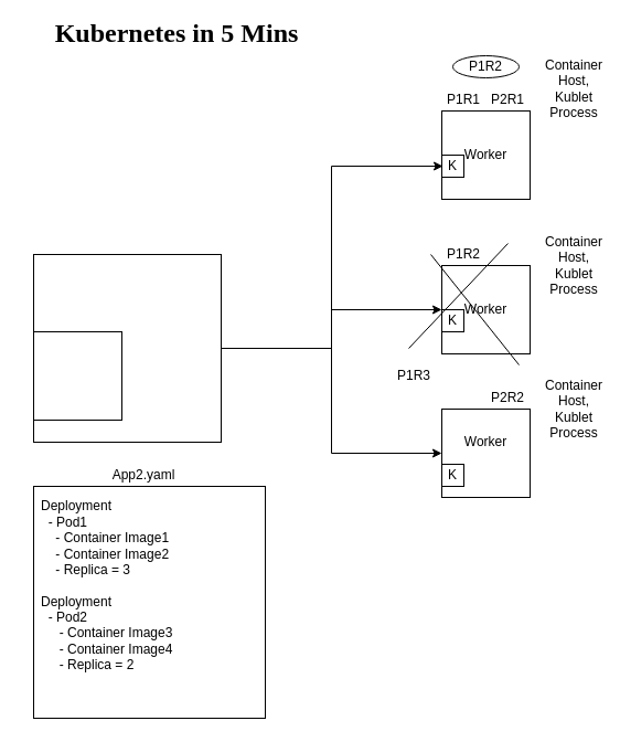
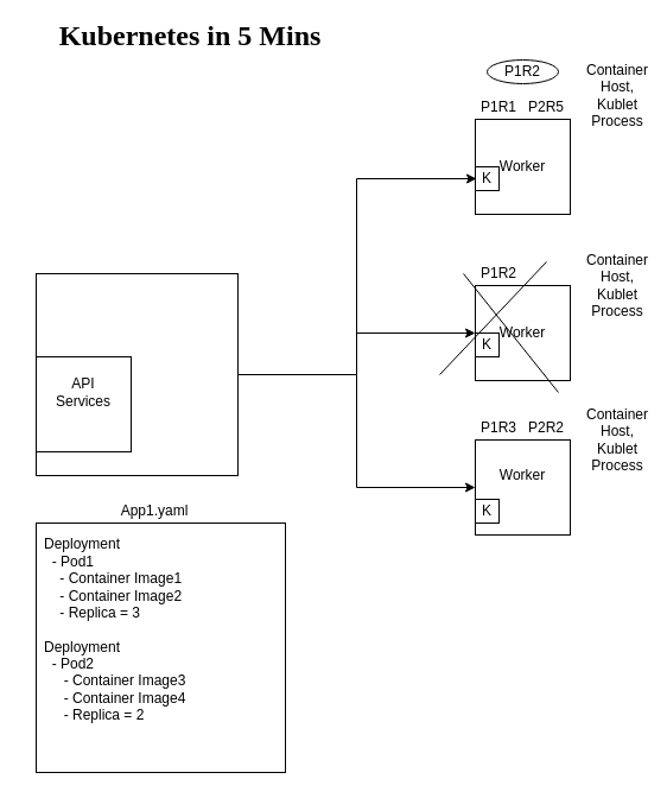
  <mxCell id="0" />
  <mxCell id="1" parent="0" />
  <mxCell id="2" value="" style="ellipse;whiteSpace=wrap;html=1;" parent="1" vertex="1"><mxGeometry x="410" y="50" width="60" height="20" as="geometry" /></mxCell>
  <mxCell id="3" value="" style="whiteSpace=wrap;html=1;aspect=fixed;" parent="1" vertex="1"><mxGeometry x="30" y="440" width="210" height="210" as="geometry" /></mxCell>
  <mxCell id="4" style="edgeStyle=orthogonalEdgeStyle;rounded=0;orthogonalLoop=1;jettySize=auto;html=1;entryX=0.013;entryY=0.625;entryDx=0;entryDy=0;entryPerimeter=0;exitX=1;exitY=0.5;exitDx=0;exitDy=0;" parent="1" source="7" target="10" edge="1"><mxGeometry relative="1" as="geometry" /></mxCell>
  <mxCell id="5" style="edgeStyle=orthogonalEdgeStyle;rounded=0;orthogonalLoop=1;jettySize=auto;html=1;entryX=0;entryY=0.5;entryDx=0;entryDy=0;" parent="1" source="7" target="11" edge="1"><mxGeometry relative="1" as="geometry" /></mxCell>
  <mxCell id="6" style="edgeStyle=orthogonalEdgeStyle;rounded=0;orthogonalLoop=1;jettySize=auto;html=1;entryX=0;entryY=0.5;entryDx=0;entryDy=0;" parent="1" source="7" target="12" edge="1"><mxGeometry relative="1" as="geometry" /></mxCell>
  <mxCell id="7" value="" style="whiteSpace=wrap;html=1;aspect=fixed;" parent="1" vertex="1"><mxGeometry x="30" y="230" width="170" height="170" as="geometry" /></mxCell>
  <mxCell id="8" value="" style="whiteSpace=wrap;html=1;aspect=fixed;" parent="1" vertex="1"><mxGeometry x="30" y="300" width="80" height="80" as="geometry" /></mxCell>
+ <mxCell id="9" value="API Services" style="text;html=1;strokeColor=none;fillColor=none;align=center;verticalAlign=middle;whiteSpace=wrap;rounded=0;" parent="1" vertex="1"><mxGeometry x="50" y="320" width="40" height="20" as="geometry" /></mxCell>
  <mxCell id="10" value="" style="whiteSpace=wrap;html=1;aspect=fixed;" parent="1" vertex="1"><mxGeometry x="400" y="100" width="80" height="80" as="geometry" /></mxCell>
  <mxCell id="11" value="" style="whiteSpace=wrap;html=1;aspect=fixed;" parent="1" vertex="1"><mxGeometry x="400" y="240" width="80" height="80" as="geometry" /></mxCell>
  <mxCell id="12" value="" style="whiteSpace=wrap;html=1;aspect=fixed;" parent="1" vertex="1"><mxGeometry x="400" y="370" width="80" height="80" as="geometry" /></mxCell>
  <mxCell id="13" value="Worker" style="text;html=1;strokeColor=none;fillColor=none;align=center;verticalAlign=middle;whiteSpace=wrap;rounded=0;" parent="1" vertex="1"><mxGeometry x="420" y="130" width="40" height="20" as="geometry" /></mxCell>
  <mxCell id="14" value="Worker" style="text;html=1;strokeColor=none;fillColor=none;align=center;verticalAlign=middle;whiteSpace=wrap;rounded=0;" parent="1" vertex="1"><mxGeometry x="420" y="270" width="40" height="20" as="geometry" /></mxCell>
  <mxCell id="15" value="Worker" style="text;html=1;strokeColor=none;fillColor=none;align=center;verticalAlign=middle;whiteSpace=wrap;rounded=0;" parent="1" vertex="1"><mxGeometry x="420" y="390" width="40" height="20" as="geometry" /></mxCell>
  <mxCell id="16" value="" style="whiteSpace=wrap;html=1;aspect=fixed;" parent="1" vertex="1"><mxGeometry x="400" y="140" width="20" height="20" as="geometry" /></mxCell>
  <mxCell id="17" value="" style="whiteSpace=wrap;html=1;aspect=fixed;" parent="1" vertex="1"><mxGeometry x="400" y="280" width="20" height="20" as="geometry" /></mxCell>
  <mxCell id="18" value="" style="whiteSpace=wrap;html=1;aspect=fixed;" parent="1" vertex="1"><mxGeometry x="400" y="420" width="20" height="20" as="geometry" /></mxCell>
  <mxCell id="19" value="K" style="text;html=1;strokeColor=none;fillColor=none;align=center;verticalAlign=middle;whiteSpace=wrap;rounded=0;" parent="1" vertex="1"><mxGeometry x="390" y="140" width="40" height="20" as="geometry" /></mxCell>
  <mxCell id="20" value="K" style="text;html=1;strokeColor=none;fillColor=none;align=center;verticalAlign=middle;whiteSpace=wrap;rounded=0;" parent="1" vertex="1"><mxGeometry x="390" y="280" width="40" height="20" as="geometry" /></mxCell>
  <mxCell id="21" value="K" style="text;html=1;strokeColor=none;fillColor=none;align=center;verticalAlign=middle;whiteSpace=wrap;rounded=0;" parent="1" vertex="1"><mxGeometry x="390" y="420" width="40" height="20" as="geometry" /></mxCell>
- <mxCell id="22" value="App2.yaml&lt;br&gt;" style="text;html=1;strokeColor=none;fillColor=none;align=center;verticalAlign=middle;whiteSpace=wrap;rounded=0;" parent="1" vertex="1"><mxGeometry x="110" y="420" width="40" height="20" as="geometry" /></mxCell>
+ <mxCell id="22" value="App1.yaml&lt;br&gt;" style="text;html=1;strokeColor=none;fillColor=none;align=center;verticalAlign=middle;whiteSpace=wrap;rounded=0;" parent="1" vertex="1"><mxGeometry x="110" y="420" width="40" height="20" as="geometry" /></mxCell>
  <mxCell id="23" value="Deployment&lt;br&gt;&amp;nbsp; - Pod1&lt;br&gt;&amp;nbsp; &amp;nbsp; - Container Image1&lt;br&gt;&amp;nbsp; &amp;nbsp; - Container Image2&lt;br&gt;&amp;nbsp; &amp;nbsp; - Replica = 3&lt;br&gt;&lt;br&gt;Deployment&lt;br&gt;&amp;nbsp; - Pod2&amp;nbsp;&lt;br&gt;&amp;nbsp; &amp;nbsp; &amp;nbsp;- Container Image3&lt;br&gt;&amp;nbsp; &amp;nbsp; &amp;nbsp;- Container Image4&lt;br&gt;&amp;nbsp; &amp;nbsp; &amp;nbsp;- Replica = 2" style="text;html=1;strokeColor=none;fillColor=none;align=left;verticalAlign=middle;whiteSpace=wrap;rounded=0;" parent="1" vertex="1"><mxGeometry x="35" y="490" width="190" height="80" as="geometry" /></mxCell>
  <mxCell id="24" style="edgeStyle=orthogonalEdgeStyle;rounded=0;orthogonalLoop=1;jettySize=auto;html=1;exitX=0.75;exitY=1;exitDx=0;exitDy=0;" parent="1" source="25" edge="1"><mxGeometry relative="1" as="geometry"><mxPoint x="530" y="90" as="targetPoint" /></mxGeometry></mxCell>
  <mxCell id="25" value="Container Host, Kublet Process" style="text;html=1;strokeColor=none;fillColor=none;align=center;verticalAlign=middle;whiteSpace=wrap;rounded=0;" parent="1" vertex="1"><mxGeometry x="500" y="70" width="40" height="20" as="geometry" /></mxCell>
  <mxCell id="26" value="Container Host, Kublet Process" style="text;html=1;strokeColor=none;fillColor=none;align=center;verticalAlign=middle;whiteSpace=wrap;rounded=0;" parent="1" vertex="1"><mxGeometry x="500" y="230" width="40" height="20" as="geometry" /></mxCell>
  <mxCell id="27" value="Container Host, Kublet Process" style="text;html=1;strokeColor=none;fillColor=none;align=center;verticalAlign=middle;whiteSpace=wrap;rounded=0;" parent="1" vertex="1"><mxGeometry x="500" y="360" width="40" height="20" as="geometry" /></mxCell>
  <mxCell id="28" value="P1R1" style="text;html=1;strokeColor=none;fillColor=none;align=center;verticalAlign=middle;whiteSpace=wrap;rounded=0;" parent="1" vertex="1"><mxGeometry x="400" y="80" width="40" height="20" as="geometry" /></mxCell>
  <mxCell id="29" value="P1R2" style="text;html=1;strokeColor=none;fillColor=none;align=center;verticalAlign=middle;whiteSpace=wrap;rounded=0;" parent="1" vertex="1"><mxGeometry x="400" y="220" width="40" height="20" as="geometry" /></mxCell>
- <mxCell id="30" value="P1R3" style="text;html=1;strokeColor=none;fillColor=none;align=center;verticalAlign=middle;whiteSpace=wrap;rounded=0;" parent="1" vertex="1"><mxGeometry x="355" y="330" width="40" height="20" as="geometry" /></mxCell>
- <mxCell id="31" value="P2R1" style="text;html=1;strokeColor=none;fillColor=none;align=center;verticalAlign=middle;whiteSpace=wrap;rounded=0;" parent="1" vertex="1"><mxGeometry x="440" y="80" width="40" height="20" as="geometry" /></mxCell>
+ <mxCell id="30" value="P1R3" style="text;html=1;strokeColor=none;fillColor=none;align=center;verticalAlign=middle;whiteSpace=wrap;rounded=0;" parent="1" vertex="1"><mxGeometry x="400" y="350" width="40" height="20" as="geometry" /></mxCell>
+ <mxCell id="31" value="P2R5" style="text;html=1;strokeColor=none;fillColor=none;align=center;verticalAlign=middle;whiteSpace=wrap;rounded=0;" parent="1" vertex="1"><mxGeometry x="440" y="80" width="40" height="20" as="geometry" /></mxCell>
  <mxCell id="32" value="P2R2" style="text;html=1;strokeColor=none;fillColor=none;align=center;verticalAlign=middle;whiteSpace=wrap;rounded=0;" parent="1" vertex="1"><mxGeometry x="440" y="350" width="40" height="20" as="geometry" /></mxCell>
  <mxCell id="33" value="" style="endArrow=none;html=1;" parent="1" edge="1"><mxGeometry width="50" height="50" relative="1" as="geometry"><mxPoint x="370" y="315" as="sourcePoint" /><mxPoint x="460" y="220" as="targetPoint" /></mxGeometry></mxCell>
  <mxCell id="34" value="" style="endArrow=none;html=1;" parent="1" edge="1"><mxGeometry width="50" height="50" relative="1" as="geometry"><mxPoint x="390" y="230" as="sourcePoint" /><mxPoint x="470" y="330" as="targetPoint" /></mxGeometry></mxCell>
  <mxCell id="35" value="P1R2" style="text;html=1;strokeColor=none;fillColor=none;align=center;verticalAlign=middle;whiteSpace=wrap;rounded=0;" parent="1" vertex="1"><mxGeometry x="420" y="50" width="40" height="20" as="geometry" /></mxCell>
  <mxCell id="36" value="&lt;h1&gt;&lt;font style=&quot;font-size: 24px&quot; face=&quot;Times New Roman&quot;&gt;Kubernetes in 5 Mins&lt;/font&gt;&lt;/h1&gt;" style="text;html=1;strokeColor=none;fillColor=none;align=center;verticalAlign=middle;whiteSpace=wrap;rounded=0;" parent="1" vertex="1"><mxGeometry x="20" y="20" width="280" height="20" as="geometry" /></mxCell>
